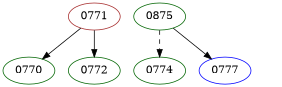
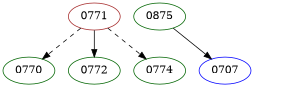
  digraph {
    node [color=darkgreen]
    edge [style=invis]
    0770
    0772
    0774
-   0777 [color=blue]
+   0777 [color=blue label=0707]
    0771 [color=brown]
    n6 [label=0875]
    x1 [style=invis width=.1 color=""]
    x2 [style=invis width=.1 color=""]
    subgraph sub_1 {
      rank=same
      0770
      0772
    }
    subgraph sub_2 {
      rank=same
      0774
      0777
    }
    subgraph sub_3 {
      rank=same
      0771
      n6
    }
    0770 -> 0772
    0774 -> 0777
-   0771 -> 0770 [style=solid]
+   0771 -> 0770 [style=dashed]
    0771 -> 0772 [style=solid]
    0771 -> n6
-   n6 -> 0774 [style=dashed]
+   0771 -> 0774 [style=dashed]
    n6 -> 0777 [style=solid]
  }
